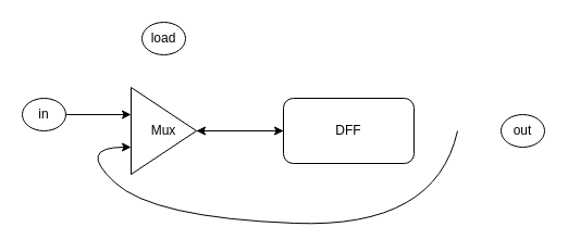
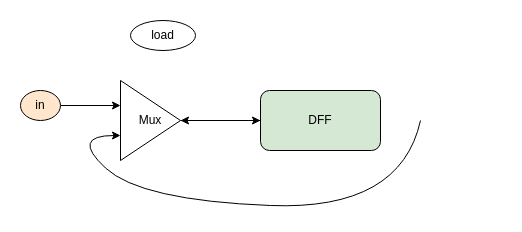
  <mxCell id="0" />
  <mxCell id="1" parent="0" />
  <mxCell id="2" style="edgeStyle=orthogonalEdgeStyle;rounded=0;orthogonalLoop=1;jettySize=auto;html=1;" edge="1" parent="1"><mxGeometry relative="1" as="geometry"><mxPoint x="120" y="105" as="targetPoint" /><mxPoint x="60" y="105" as="sourcePoint" /></mxGeometry></mxCell>
  <mxCell id="3" style="edgeStyle=orthogonalEdgeStyle;rounded=0;orthogonalLoop=1;jettySize=auto;html=1;exitX=0.5;exitY=1;exitDx=0;exitDy=0;" edge="1" parent="1"><mxGeometry relative="1" as="geometry"><mxPoint x="25" y="130" as="sourcePoint" /><mxPoint x="25" y="130" as="targetPoint" /></mxGeometry></mxCell>
  <mxCell id="4" style="edgeStyle=orthogonalEdgeStyle;rounded=0;orthogonalLoop=1;jettySize=auto;html=1;" edge="1" parent="1" source="5"><mxGeometry relative="1" as="geometry"><mxPoint x="260" y="120" as="targetPoint" /></mxGeometry></mxCell>
  <mxCell id="5" value="Mux" style="triangle;whiteSpace=wrap;html=1;" vertex="1" parent="1"><mxGeometry x="120" y="80" width="60" height="80" as="geometry" /></mxCell>
- <mxCell id="6" value="load" style="ellipse;whiteSpace=wrap;html=1;" vertex="1" parent="1"><mxGeometry x="130" y="20" width="40" height="30" as="geometry" /></mxCell>
- <mxCell id="7" value="in" style="ellipse;whiteSpace=wrap;html=1;" vertex="1" parent="1"><mxGeometry x="20" y="90" width="40" height="30" as="geometry" /></mxCell>
+ <mxCell id="6" value="load" style="ellipse;whiteSpace=wrap;html=1;" vertex="1" parent="1"><mxGeometry x="130" y="20" width="65" height="30" as="geometry" /></mxCell>
+ <mxCell id="7" value="in" style="ellipse;whiteSpace=wrap;html=1;fillColor=#ffe6cc;" vertex="1" parent="1"><mxGeometry x="20" y="90" width="40" height="30" as="geometry" /></mxCell>
  <mxCell id="8" style="edgeStyle=orthogonalEdgeStyle;rounded=0;orthogonalLoop=1;jettySize=auto;html=1;" edge="1" parent="1" source="9" target="5"><mxGeometry relative="1" as="geometry" /></mxCell>
- <mxCell id="9" value="DFF" style="rounded=1;whiteSpace=wrap;html=1;" vertex="1" parent="1"><mxGeometry x="260" y="90" width="120" height="60" as="geometry" /></mxCell>
- <mxCell id="10" value="out" style="ellipse;whiteSpace=wrap;html=1;" vertex="1" parent="1"><mxGeometry x="460" y="105" width="40" height="30" as="geometry" /></mxCell>
+ <mxCell id="9" value="DFF" style="rounded=1;whiteSpace=wrap;html=1;fillColor=#d5e8d4;" vertex="1" parent="1"><mxGeometry x="260" y="90" width="120" height="60" as="geometry" /></mxCell>
  <mxCell id="11" value="" style="curved=1;endArrow=classic;html=1;" edge="1" parent="1"><mxGeometry width="50" height="50" relative="1" as="geometry"><mxPoint x="420" y="120" as="sourcePoint" /><mxPoint x="120" y="135" as="targetPoint" /><Array as="points"><mxPoint x="400" y="210" /><mxPoint x="140" y="200" /><mxPoint x="70" y="135" /></Array></mxGeometry></mxCell>
